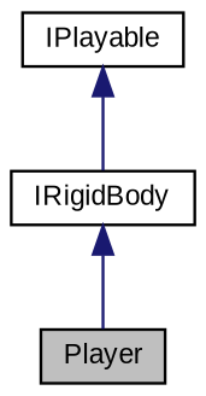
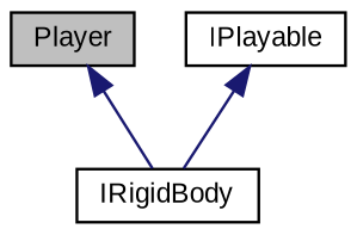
  digraph {
    fontname="Liberation Sans"
    node [color=black fontname="Liberation Sans" fontsize=10 shape=record]
    edge [color=midnightblue dir=back fontname="Liberation Sans" fontsize=10 labelfontname=Helvetica labelfontsize=10 style=solid]
    n1 [fillcolor=grey75 fontcolor=black height=0.2 label=Player style=filled width=0.4]
    n2 [height=0.2 label=IRigidBody width=0.4]
    n3 [height=0.2 label=IPlayable width=0.4]
-   n2 -> n1
+   n1 -> n2
    n3 -> n2
  }
